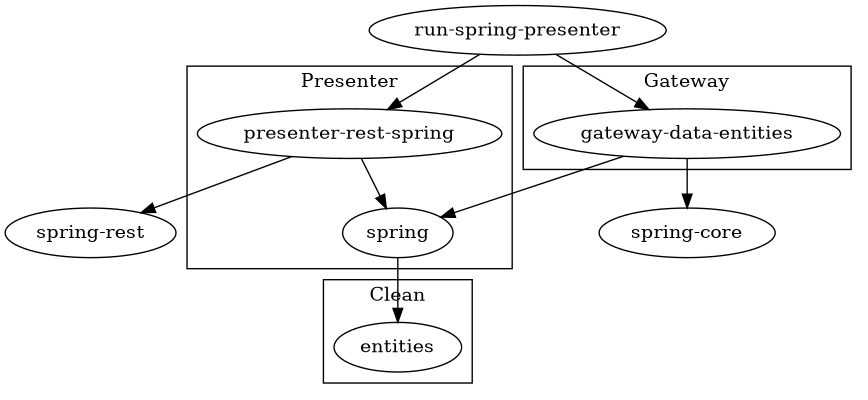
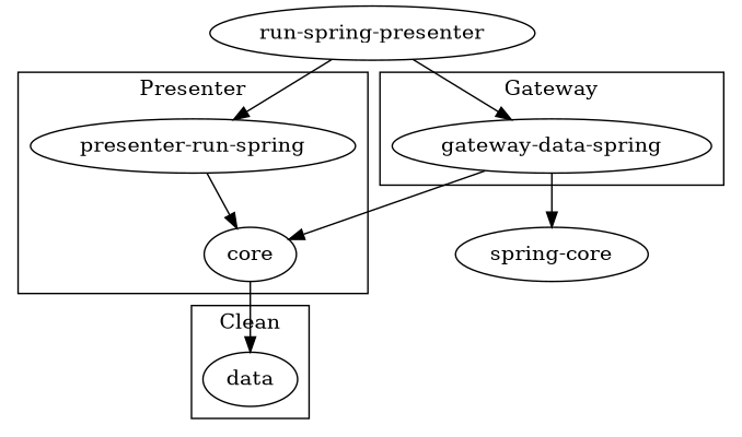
  digraph {
-   "presenter-rest-spring"
-   core [label=spring]
-   entities
-   "gateway-data-spring" [label="gateway-data-entities"]
-   "spring-rest"
+   "presenter-rest-spring" [label="presenter-run-spring"]
+   core
+   entities [label=data]
+   "gateway-data-spring"
    n6 [label="spring-core"]
    n7 [label="run-spring-presenter"]
    subgraph cluster_1 {
      label=Presenter
      "presenter-rest-spring"
      core
    }
    subgraph cluster_2 {
      label=Clean
      entities
    }
    subgraph cluster_3 {
      label=Gateway
      "gateway-data-spring"
    }
    "presenter-rest-spring" -> core
-   "presenter-rest-spring" -> "spring-rest"
    core -> entities
    "gateway-data-spring" -> core
    "gateway-data-spring" -> n6
    n7 -> "presenter-rest-spring"
    n7 -> "gateway-data-spring"
  }
